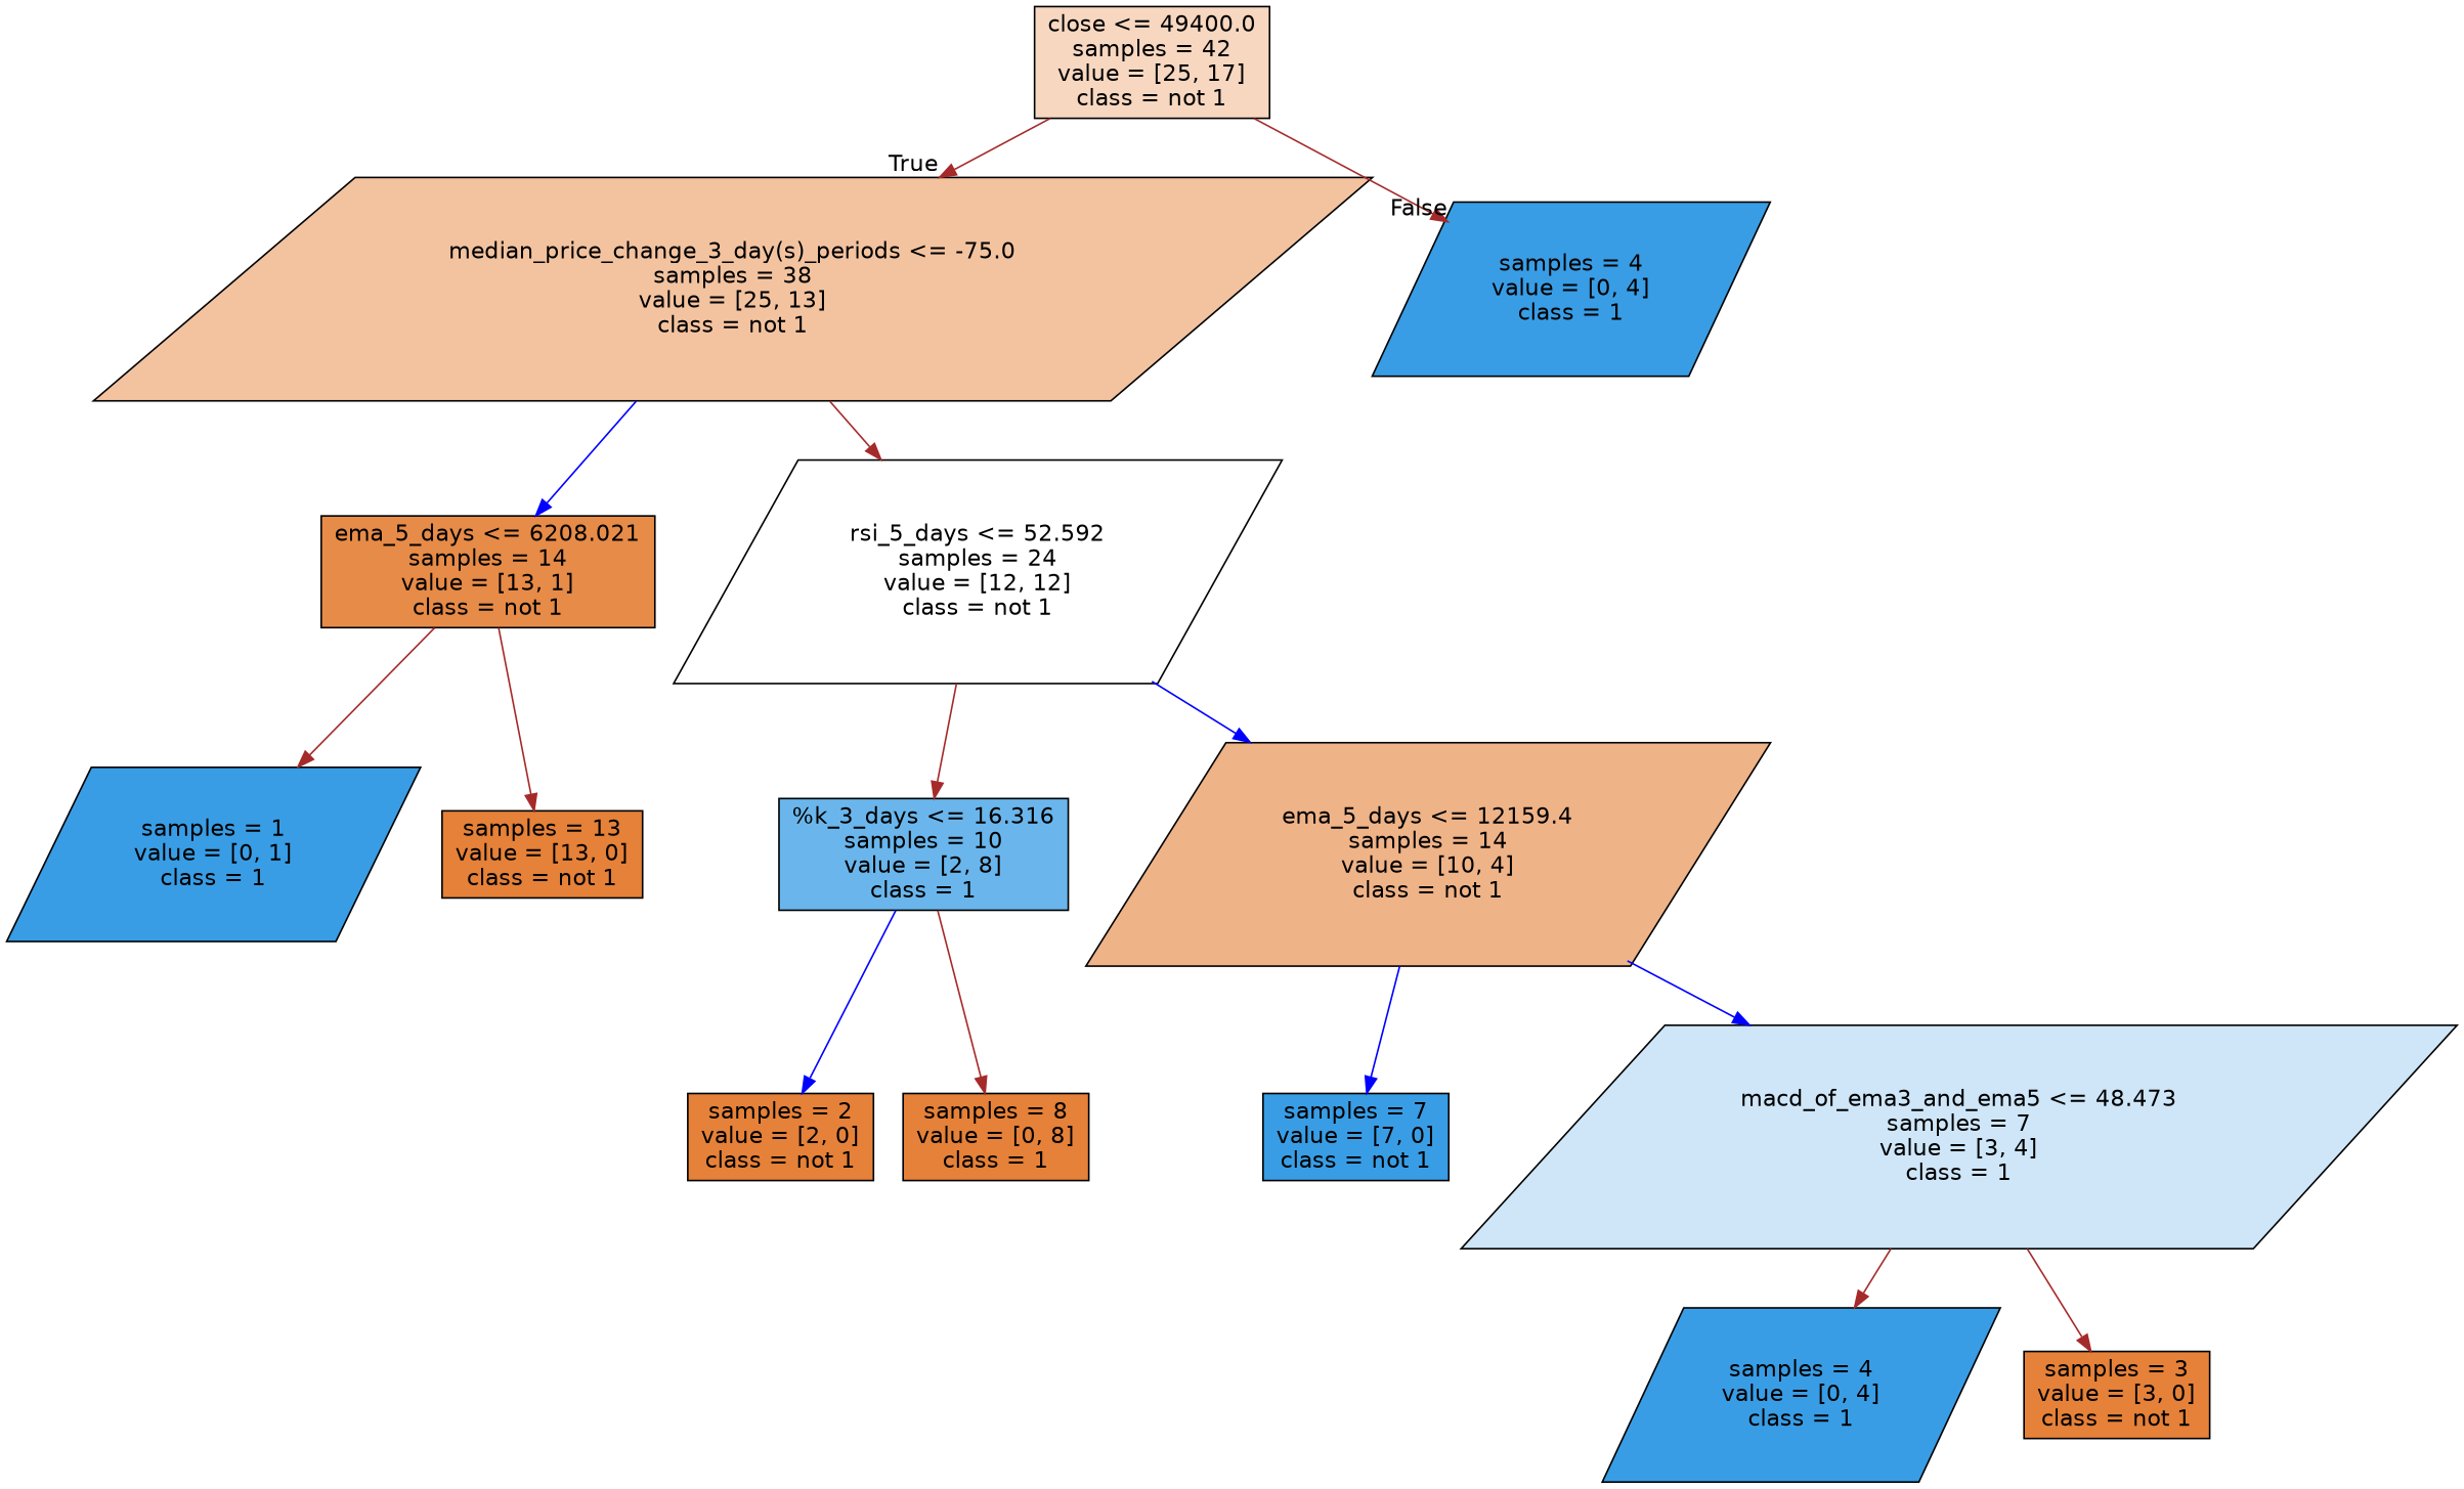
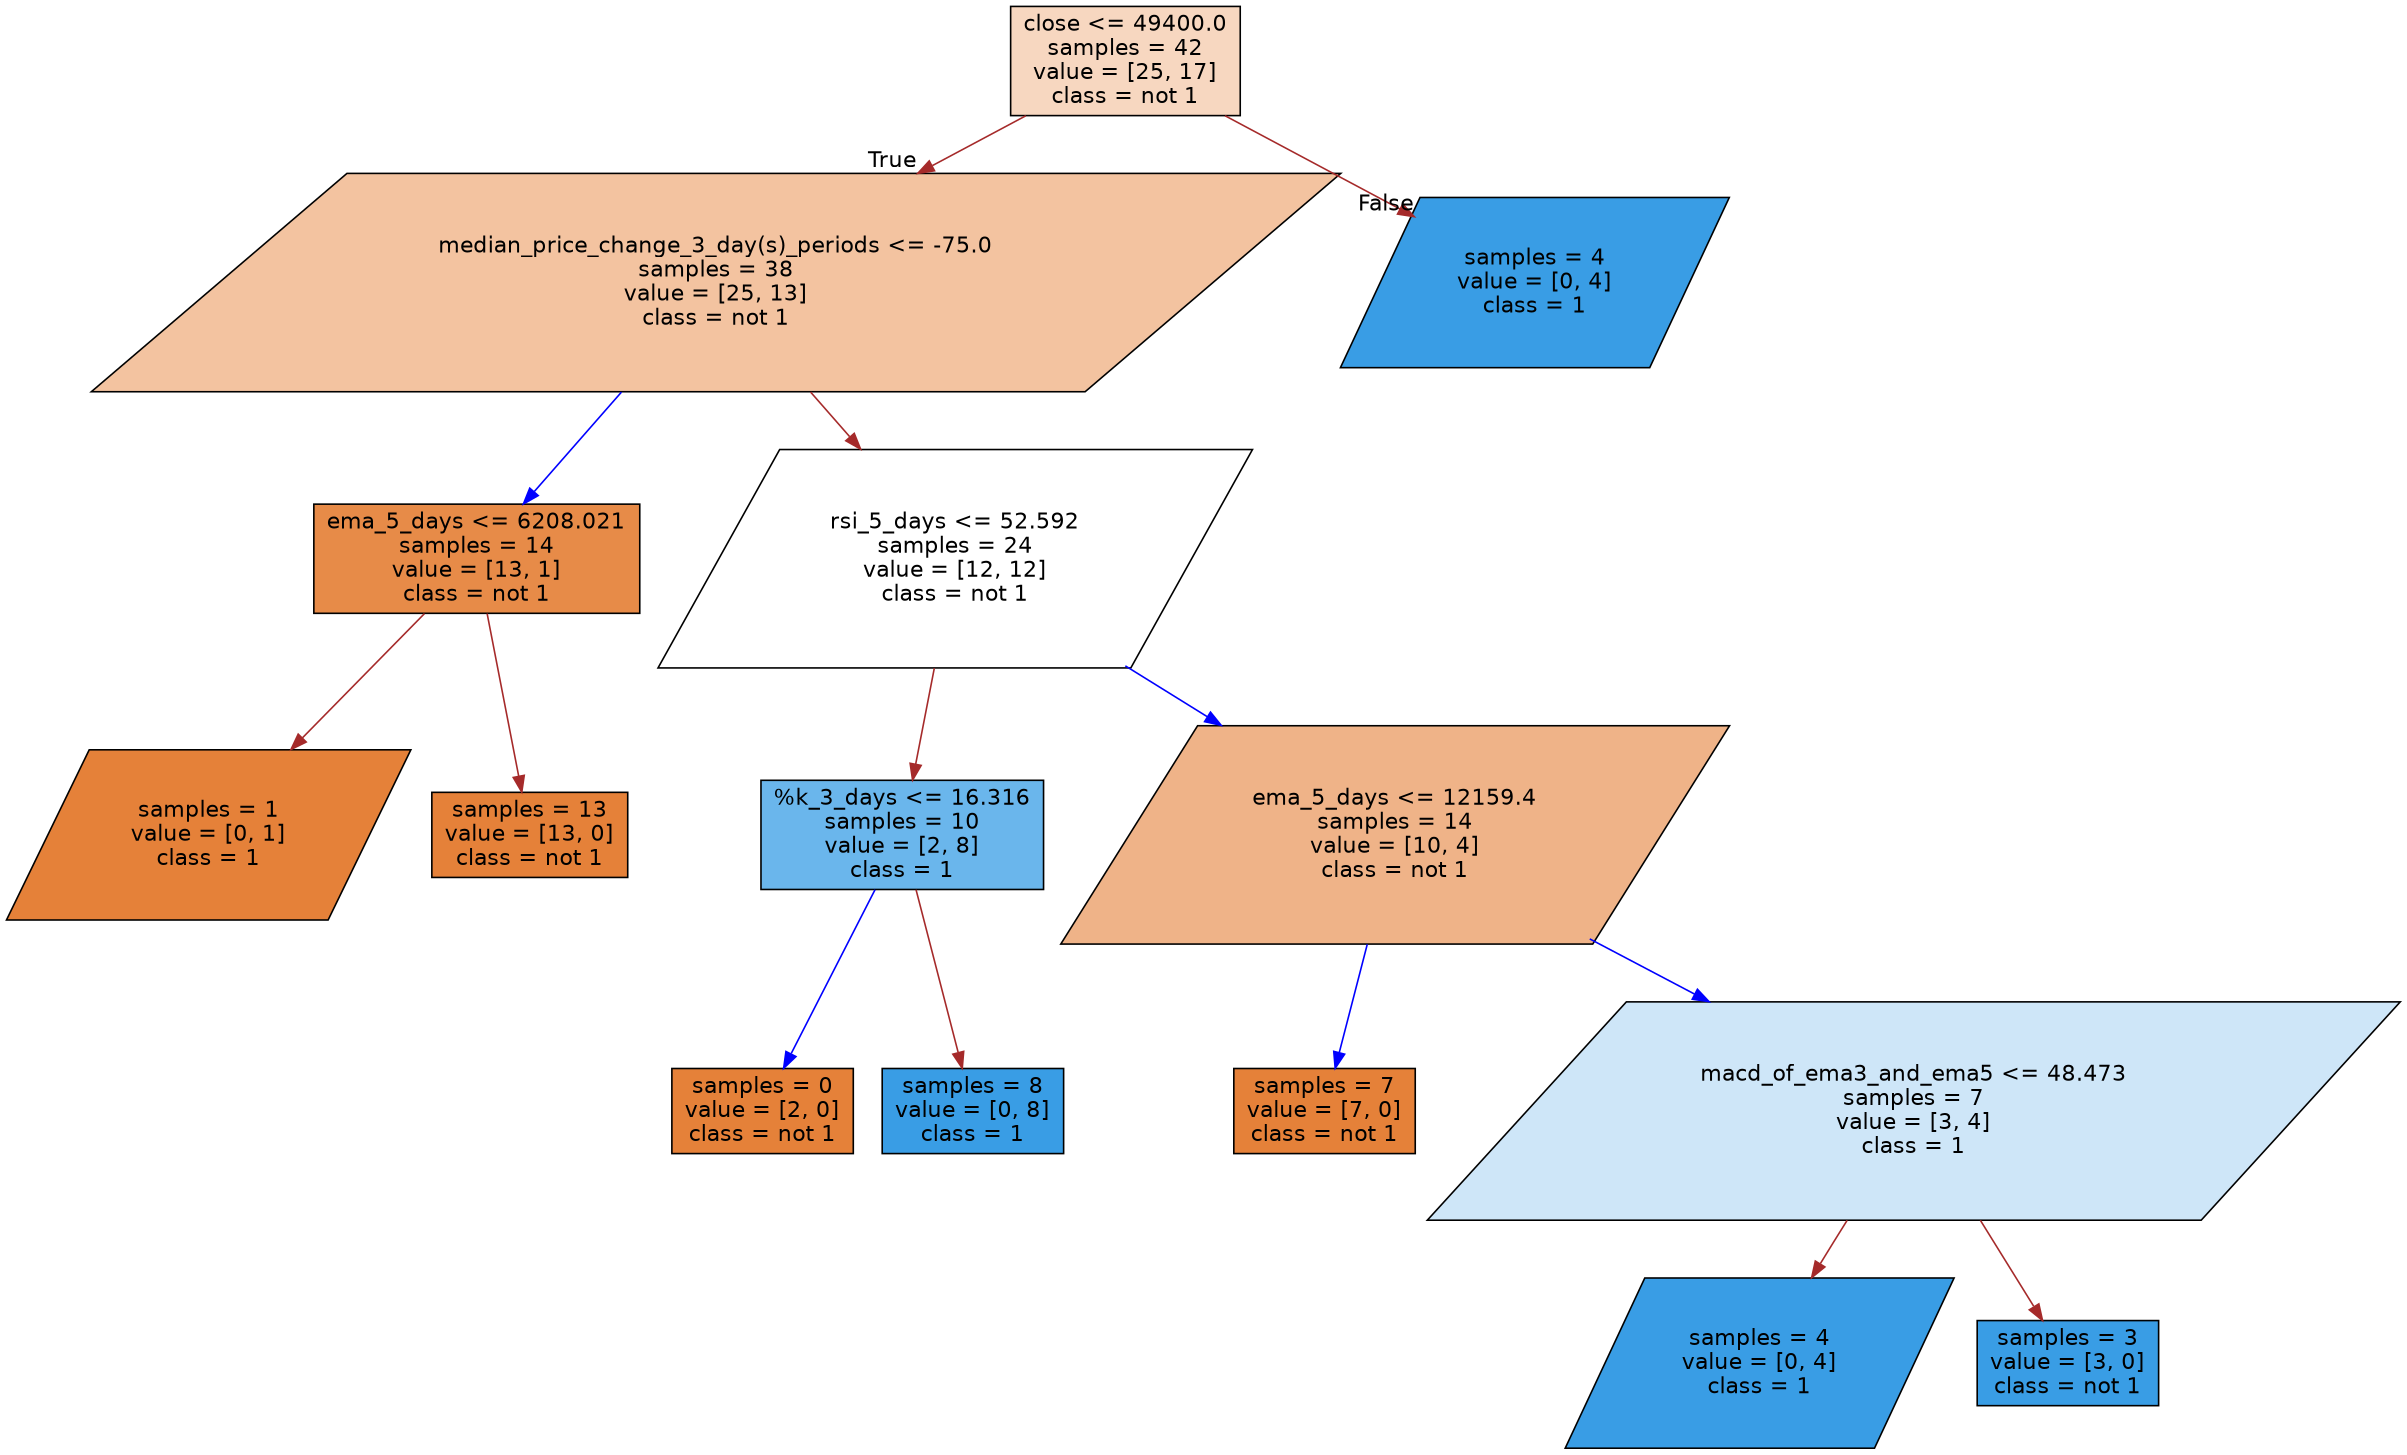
  digraph {
    node [color=black fillcolor="#399de5" fontname=helvetica shape=box style=filled]
    edge [color=brown fontname=helvetica]
    n1 [fillcolor="#f7d7c0" label="close <= 49400.0\nsamples = 42\nvalue = [25, 17]\nclass = not 1"]
    n2 [fillcolor="#f3c3a0" label="median_price_change_3_day(s)_periods <= -75.0\nsamples = 38\nvalue = [25, 13]\nclass = not 1" shape=parallelogram]
    n3 [label="samples = 4\nvalue = [0, 4]\nclass = 1" shape=parallelogram]
    n4 [fillcolor="#e78b48" label="ema_5_days <= 6208.021\nsamples = 14\nvalue = [13, 1]\nclass = not 1"]
    n5 [fillcolor="#ffffff" label="rsi_5_days <= 52.592\nsamples = 24\nvalue = [12, 12]\nclass = not 1" shape=parallelogram]
-   n6 [label="samples = 1\nvalue = [0, 1]\nclass = 1" shape=parallelogram]
+   n6 [fillcolor="#e58139" label="samples = 1\nvalue = [0, 1]\nclass = 1" shape=parallelogram]
    n7 [fillcolor="#e58139" label="samples = 13\nvalue = [13, 0]\nclass = not 1"]
    n8 [fillcolor="#6ab6ec" label="%k_3_days <= 16.316\nsamples = 10\nvalue = [2, 8]\nclass = 1"]
    n9 [fillcolor="#efb388" label="ema_5_days <= 12159.4\nsamples = 14\nvalue = [10, 4]\nclass = not 1" shape=parallelogram]
-   n10 [fillcolor="#e58139" label="samples = 2\nvalue = [2, 0]\nclass = not 1"]
-   n11 [fillcolor="#e58139" label="samples = 8\nvalue = [0, 8]\nclass = 1"]
-   n12 [label="samples = 7\nvalue = [7, 0]\nclass = not 1"]
+   n10 [fillcolor="#e58139" label="samples = 0\nvalue = [2, 0]\nclass = not 1"]
+   n11 [label="samples = 8\nvalue = [0, 8]\nclass = 1"]
+   n12 [fillcolor="#e58139" label="samples = 7\nvalue = [7, 0]\nclass = not 1"]
    n13 [fillcolor="#cee6f8" label="macd_of_ema3_and_ema5 <= 48.473\nsamples = 7\nvalue = [3, 4]\nclass = 1" shape=parallelogram]
    n14 [label="samples = 4\nvalue = [0, 4]\nclass = 1" shape=parallelogram]
-   n15 [fillcolor="#e58139" label="samples = 3\nvalue = [3, 0]\nclass = not 1"]
+   n15 [label="samples = 3\nvalue = [3, 0]\nclass = not 1"]
    n1 -> n2 [headlabel=True labelangle=45 labeldistance=2.5]
    n1 -> n3 [headlabel=False labelangle=-45 labeldistance=2.5]
    n2 -> n4 [color=blue]
    n2 -> n5
    n4 -> n6
    n4 -> n7
    n5 -> n8
    n5 -> n9 [color=blue]
    n8 -> n10 [color=blue]
    n8 -> n11
    n9 -> n12 [color=blue]
    n9 -> n13 [color=blue]
    n13 -> n14
    n13 -> n15
  }
